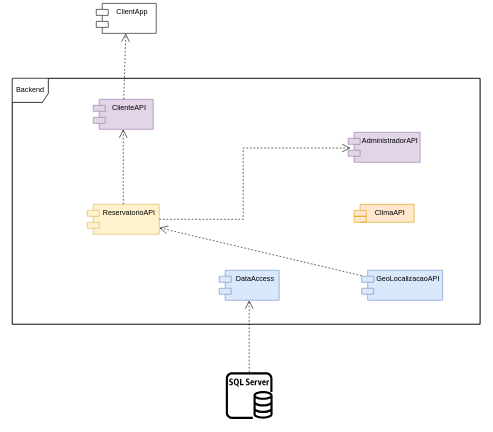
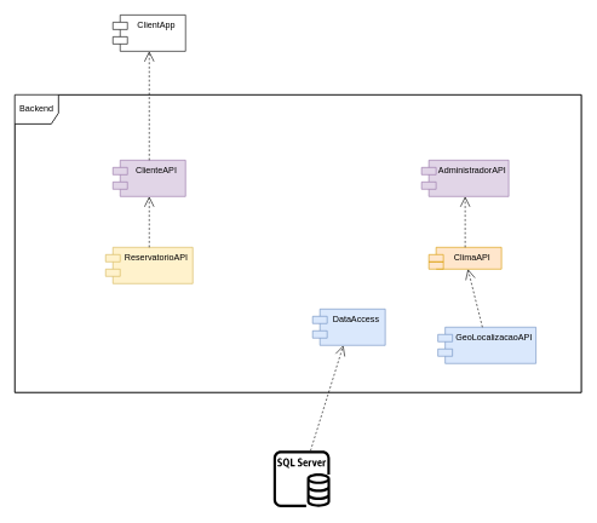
  <mxCell id="0" />
  <mxCell id="1" parent="0" />
  <mxCell id="2" value="Backend" style="shape=umlFrame;whiteSpace=wrap;html=1;width=60;height=40;" vertex="1" parent="1"><mxGeometry x="20" y="130" width="780" height="410" as="geometry" /></mxCell>
  <mxCell id="3" value="Backend" style="shape=umlFrame;whiteSpace=wrap;html=1;width=60;height=40;" vertex="1" parent="1"><mxGeometry x="20" y="130" width="780" height="410" as="geometry" /></mxCell>
  <mxCell id="4" value="" style="endArrow=open;endSize=12;dashed=1;html=1;rounded=0;" edge="1" parent="1" source="16" target="8"><mxGeometry width="160" relative="1" as="geometry"><mxPoint x="395" y="348" as="sourcePoint" /><mxPoint x="495" y="490" as="targetPoint" /></mxGeometry></mxCell>
- <mxCell id="5" value="ClientApp" style="shape=module;align=left;spacingLeft=20;align=center;verticalAlign=top;" vertex="1" parent="1"><mxGeometry x="160" y="5" width="100" height="50" as="geometry" /></mxCell>
- <mxCell id="6" value="ClienteAPI" style="shape=module;align=left;spacingLeft=20;align=center;verticalAlign=top;fillColor=#e1d5e7;strokeColor=#9673a6;" vertex="1" parent="1"><mxGeometry x="155" y="165" width="100" height="50" as="geometry" /></mxCell>
+ <mxCell id="5" value="ClientApp" style="shape=module;align=left;spacingLeft=20;align=center;verticalAlign=top;" vertex="1" parent="1"><mxGeometry x="155" y="20" width="100" height="50" as="geometry" /></mxCell>
+ <mxCell id="6" value="ClienteAPI" style="shape=module;align=left;spacingLeft=20;align=center;verticalAlign=top;fillColor=#e1d5e7;strokeColor=#9673a6;" vertex="1" parent="1"><mxGeometry x="155" y="220" width="100" height="50" as="geometry" /></mxCell>
  <mxCell id="7" value="ReservatorioAPI" style="shape=module;align=left;spacingLeft=20;align=center;verticalAlign=top;fillColor=#fff2cc;strokeColor=#d6b656;" vertex="1" parent="1"><mxGeometry x="145" y="340" width="120" height="50" as="geometry" /></mxCell>
- <mxCell id="8" value="DataAccess" style="shape=module;align=left;spacingLeft=20;align=center;verticalAlign=top;fillColor=#dae8fc;strokeColor=#6c8ebf;" vertex="1" parent="1"><mxGeometry x="365" y="450" width="100" height="50" as="geometry" /></mxCell>
+ <mxCell id="8" value="DataAccess" style="shape=module;align=left;spacingLeft=20;align=center;verticalAlign=top;fillColor=#dae8fc;strokeColor=#6c8ebf;" vertex="1" parent="1"><mxGeometry x="430" y="425" width="100" height="50" as="geometry" /></mxCell>
  <mxCell id="9" value="AdministradorAPI" style="shape=module;align=left;spacingLeft=20;align=center;verticalAlign=top;fillColor=#e1d5e7;strokeColor=#9673a6;" vertex="1" parent="1"><mxGeometry x="580" y="220" width="120" height="50" as="geometry" /></mxCell>
  <mxCell id="10" value="ClimaAPI" style="shape=module;align=left;spacingLeft=20;align=center;verticalAlign=top;fillColor=#ffe6cc;strokeColor=#d79b00;" vertex="1" parent="1"><mxGeometry x="590" y="340" width="100" height="30" as="geometry" /></mxCell>
  <mxCell id="11" value="GeoLocalizacaoAPI" style="shape=module;align=left;spacingLeft=20;align=center;verticalAlign=top;fillColor=#dae8fc;strokeColor=#6c8ebf;" vertex="1" parent="1"><mxGeometry x="602.5" y="450" width="135" height="50" as="geometry" /></mxCell>
  <mxCell id="12" value="" style="endArrow=open;endSize=12;dashed=1;html=1;rounded=0;" edge="1" parent="1" source="6" target="5"><mxGeometry width="160" relative="1" as="geometry"><mxPoint x="185" y="180" as="sourcePoint" /><mxPoint x="345" y="180" as="targetPoint" /></mxGeometry></mxCell>
  <mxCell id="13" value="" style="endArrow=open;endSize=12;dashed=1;html=1;rounded=0;" edge="1" parent="1" source="7" target="6"><mxGeometry width="160" relative="1" as="geometry"><mxPoint x="270" y="260" as="sourcePoint" /><mxPoint x="300" y="110" as="targetPoint" /></mxGeometry></mxCell>
- <mxCell id="14" value="" style="endArrow=open;endSize=12;dashed=1;html=1;rounded=0;entryX=0.033;entryY=0.525;entryDx=0;entryDy=0;entryPerimeter=0;" edge="1" parent="1" source="7" target="9"><mxGeometry width="160" relative="1" as="geometry"><mxPoint x="300" y="290" as="sourcePoint" /><mxPoint x="330" y="140" as="targetPoint" /><Array as="points"><mxPoint x="405" y="365" /><mxPoint x="405" y="246" /></Array></mxGeometry></mxCell>
+ <mxCell id="15" value="" style="endArrow=open;endSize=12;dashed=1;html=1;rounded=0;" edge="1" parent="1" source="10" target="9"><mxGeometry width="160" relative="1" as="geometry"><mxPoint x="310" y="300" as="sourcePoint" /><mxPoint x="340" y="150" as="targetPoint" /></mxGeometry></mxCell>
  <mxCell id="16" value="" style="sketch=0;outlineConnect=0;fontColor=#232F3E;gradientColor=none;fillColor=#000000;strokeColor=none;dashed=0;verticalLabelPosition=bottom;verticalAlign=top;align=center;html=1;fontSize=12;fontStyle=0;aspect=fixed;pointerEvents=1;shape=mxgraph.aws4.rds_sql_server_instance;" vertex="1" parent="1"><mxGeometry x="376" y="620" width="78" height="78" as="geometry" /></mxCell>
- <mxCell id="17" value="" style="endArrow=open;endSize=12;dashed=1;html=1;rounded=0;" edge="1" parent="1" source="11" target="7"><mxGeometry width="160" relative="1" as="geometry"><mxPoint x="650" y="230" as="sourcePoint" /><mxPoint x="650" y="80" as="targetPoint" /></mxGeometry></mxCell>
+ <mxCell id="17" value="" style="endArrow=open;endSize=12;dashed=1;html=1;rounded=0;" edge="1" parent="1" source="11" target="10"><mxGeometry width="160" relative="1" as="geometry"><mxPoint x="650" y="230" as="sourcePoint" /><mxPoint x="650" y="80" as="targetPoint" /></mxGeometry></mxCell>
